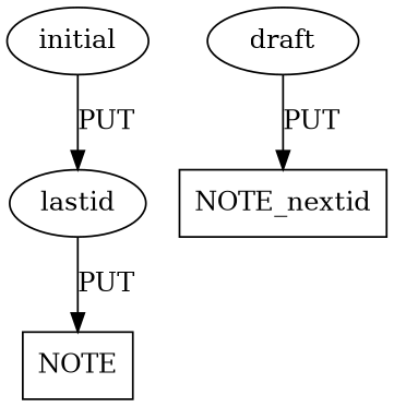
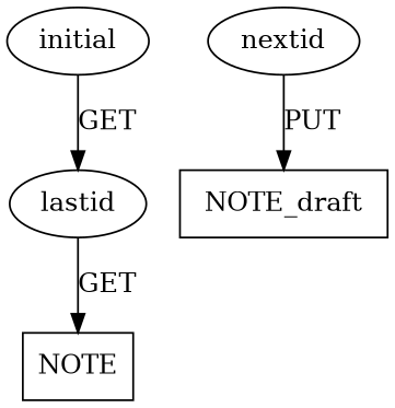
  digraph {
    NOTE [shape=box]
-   NOTE_draft [shape=box label=NOTE_nextid]
+   NOTE_draft [shape=box]
    initial
    lastid
-   nextid [label=draft]
-   initial -> lastid [label=PUT]
-   lastid -> NOTE [label=PUT]
+   nextid
+   initial -> lastid [label=GET]
+   lastid -> NOTE [label=GET]
    nextid -> NOTE_draft [label=PUT]
  }
